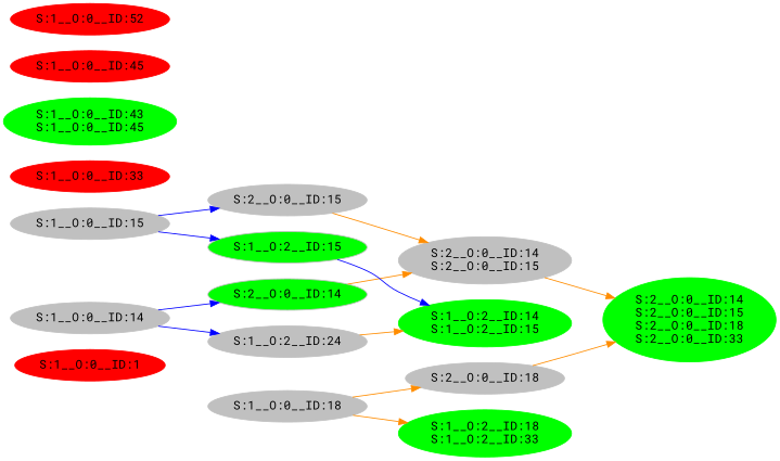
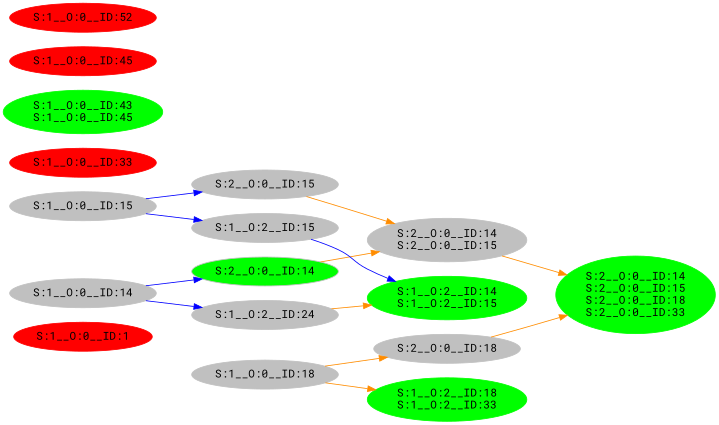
  strict digraph {
    fontname="Roboto Mono"
    rankdir=LR
    node [color=grey fontname="Roboto Mono" style=filled]
    edge [color=darkorange fontname="Roboto Mono"]
    n1 [color=red label="S:1__O:0__ID:1"]
    n2 [label="S:1__O:0__ID:14"]
    n3 [fillcolor=green label="S:2__O:0__ID:14"]
    n4 [label="S:1__O:2__ID:24"]
    n5 [label="S:2__O:0__ID:14\nS:2__O:0__ID:15"]
    n6 [color=green label="S:1__O:2__ID:14\nS:1__O:2__ID:15"]
    n7 [color=green label="S:2__O:0__ID:14\nS:2__O:0__ID:15\nS:2__O:0__ID:18\nS:2__O:0__ID:33"]
    n8 [label="S:1__O:0__ID:15"]
    n9 [label="S:2__O:0__ID:15"]
-   n10 [label="S:1__O:2__ID:15" fillcolor=green]
+   n10 [label="S:1__O:2__ID:15"]
    n11 [label="S:1__O:0__ID:18"]
    n12 [label="S:2__O:0__ID:18"]
    n13 [color=green label="S:1__O:2__ID:18\nS:1__O:2__ID:33"]
    n14 [color=red label="S:1__O:0__ID:33"]
    n15 [color=green label="S:1__O:0__ID:43\nS:1__O:0__ID:45"]
    n16 [color=red label="S:1__O:0__ID:45"]
    n17 [color=red label="S:1__O:0__ID:52"]
    n2 -> n3 [color=blue]
    n2 -> n4 [color=blue]
    n3 -> n5
    n4 -> n6
    n5 -> n7
    n8 -> n9 [color=blue]
    n8 -> n10 [color=blue]
    n9 -> n5
    n10 -> n6 [color=blue]
    n11 -> n12
    n11 -> n13
    n12 -> n7
  }
